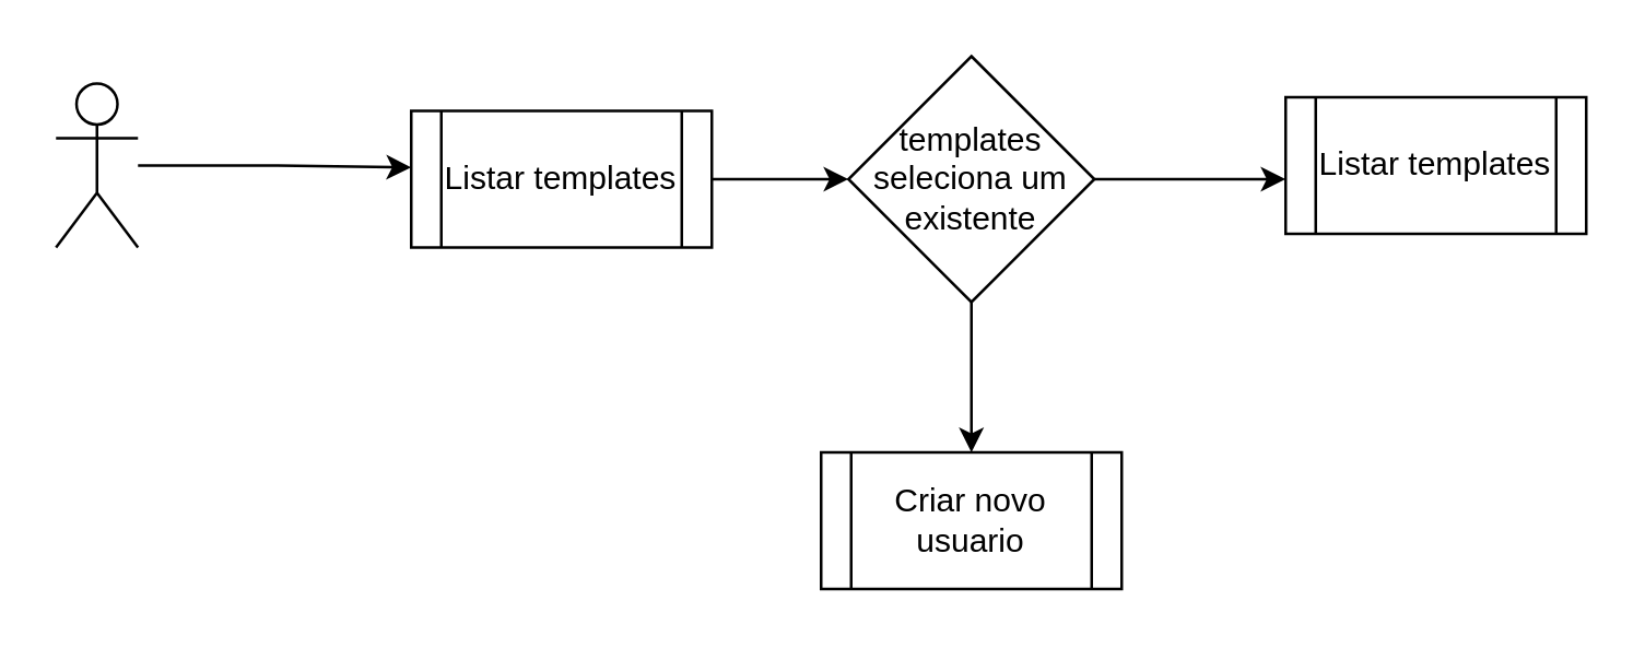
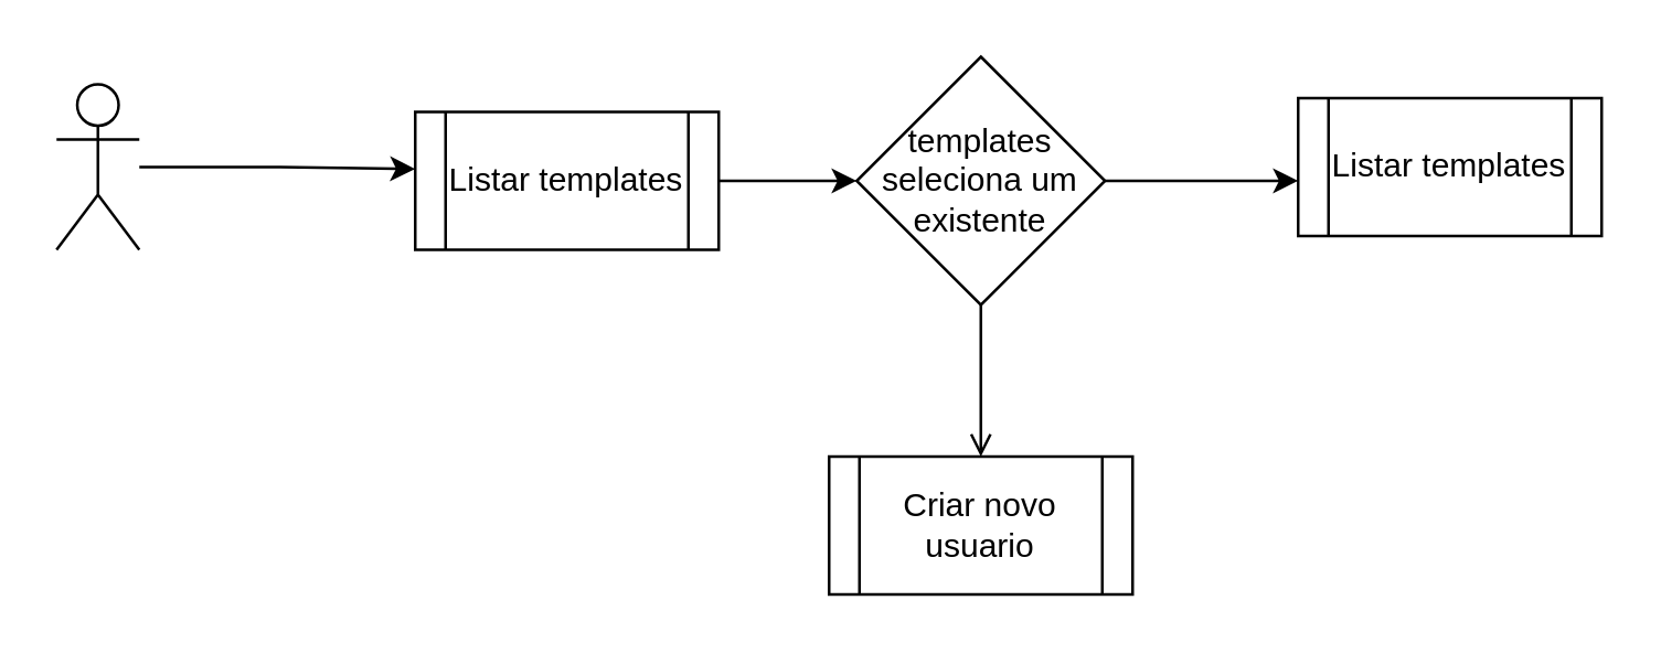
  <mxCell id="0" />
  <mxCell id="1" parent="0" />
  <mxCell id="2" style="edgeStyle=orthogonalEdgeStyle;rounded=0;orthogonalLoop=1;jettySize=auto;html=1;entryX=0;entryY=0.414;entryDx=0;entryDy=0;entryPerimeter=0;" edge="1" parent="1" source="3" target="5"><mxGeometry relative="1" as="geometry" /></mxCell>
  <mxCell id="3" value="" style="shape=umlActor;verticalLabelPosition=bottom;verticalAlign=top;html=1;outlineConnect=0;" vertex="1" parent="1"><mxGeometry x="20" y="30" width="30" height="60" as="geometry" /></mxCell>
  <mxCell id="4" style="edgeStyle=orthogonalEdgeStyle;rounded=0;orthogonalLoop=1;jettySize=auto;html=1;entryX=0;entryY=0.5;entryDx=0;entryDy=0;" edge="1" parent="1" source="5" target="8"><mxGeometry relative="1" as="geometry" /></mxCell>
  <mxCell id="5" value="Listar templates" style="shape=process;whiteSpace=wrap;html=1;backgroundOutline=1;" vertex="1" parent="1"><mxGeometry x="150" y="40" width="110" height="50" as="geometry" /></mxCell>
- <mxCell id="6" style="edgeStyle=orthogonalEdgeStyle;rounded=0;orthogonalLoop=1;jettySize=auto;html=1;entryX=0.5;entryY=0;entryDx=0;entryDy=0;" edge="1" parent="1" source="8" target="9"><mxGeometry relative="1" as="geometry" /></mxCell>
+ <mxCell id="6" style="edgeStyle=orthogonalEdgeStyle;rounded=0;orthogonalLoop=1;jettySize=auto;html=1;entryX=0.5;entryY=0;entryDx=0;entryDy=0;endArrow=open;" edge="1" parent="1" source="8" target="9"><mxGeometry relative="1" as="geometry" /></mxCell>
  <mxCell id="7" style="edgeStyle=orthogonalEdgeStyle;rounded=0;orthogonalLoop=1;jettySize=auto;html=1;entryX=0;entryY=0.6;entryDx=0;entryDy=0;entryPerimeter=0;" edge="1" parent="1" source="8" target="10"><mxGeometry relative="1" as="geometry" /></mxCell>
  <mxCell id="8" value="templates seleciona um existente" style="rhombus;whiteSpace=wrap;html=1;" vertex="1" parent="1"><mxGeometry x="310" y="20" width="90" height="90" as="geometry" /></mxCell>
  <mxCell id="9" value="Criar novo usuario" style="shape=process;whiteSpace=wrap;html=1;backgroundOutline=1;" vertex="1" parent="1"><mxGeometry x="300" y="165" width="110" height="50" as="geometry" /></mxCell>
  <mxCell id="10" value="Listar templates" style="shape=process;whiteSpace=wrap;html=1;backgroundOutline=1;" vertex="1" parent="1"><mxGeometry x="470" y="35" width="110" height="50" as="geometry" /></mxCell>
